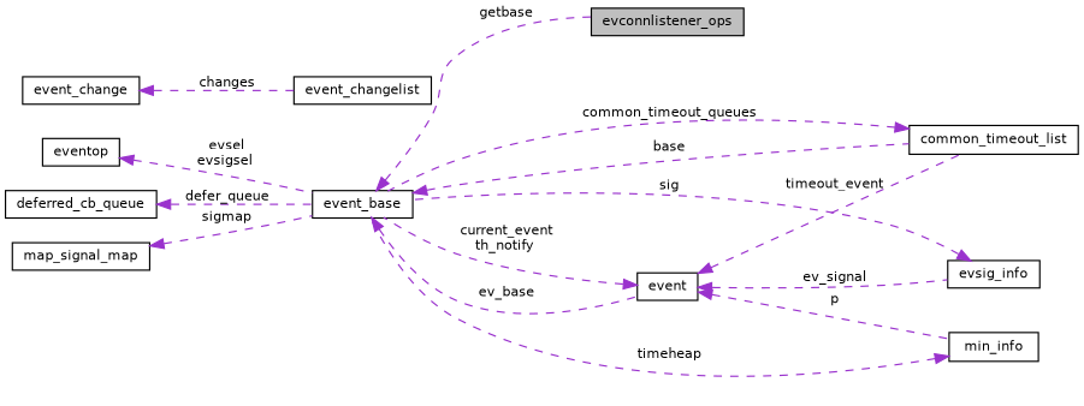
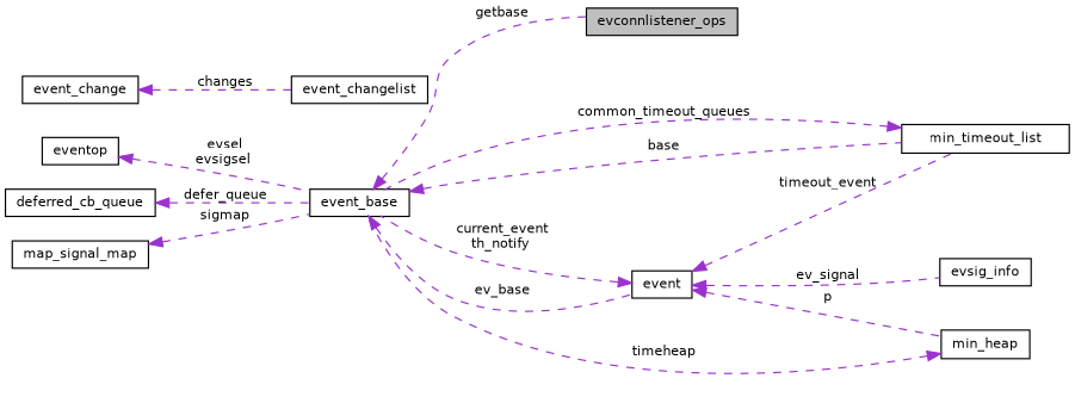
  digraph {
    rankdir=LR
    node [color=black fillcolor=white fontname=Helvetica fontsize=10 shape=record style=filled]
    edge [color=darkorchid3 dir=back fontname=Helvetica fontsize=10 labelfontname=Helvetica labelfontsize=10 style=dashed]
    n1 [fillcolor=grey75 fontcolor=black height=0.2 label=evconnlistener_ops width=0.4]
    n2 [height=0.2 label=event_base width=0.4]
    n3 [height=0.2 label=event width=0.4]
-   n4 [height=0.2 label=common_timeout_list width=0.4]
+   n4 [height=0.2 label=min_timeout_list width=0.4]
    n5 [height=0.2 label=evsig_info width=0.4]
-   n6 [height=0.2 label=min_info width=0.4]
+   n6 [height=0.2 label=min_heap width=0.4]
    n7 [height=0.2 label=eventop width=0.4]
    n8 [height=0.2 label=deferred_cb_queue width=0.4]
    n9 [height=0.2 label=map_signal_map width=0.4]
    n10 [height=0.2 label=event_changelist width=0.4]
    n11 [height=0.2 label=event_change width=0.4]
    n2 -> n1 [label=" getbase"]
    n2 -> n3 [label=" ev_base"]
    n2 -> n4 [label=" base"]
    n3 -> n2 [label=" current_event\nth_notify"]
    n3 -> n4 [label=" timeout_event"]
    n3 -> n5 [label=" ev_signal"]
    n3 -> n6 [label=" p"]
    n4 -> n2 [label=" common_timeout_queues"]
-   n5 -> n2 [label=" sig"]
    n6 -> n2 [label=" timeheap"]
    n7 -> n2 [label=" evsel\nevsigsel"]
    n8 -> n2 [label=" defer_queue"]
    n9 -> n2 [label=" sigmap"]
    n11 -> n10 [label=" changes"]
  }
